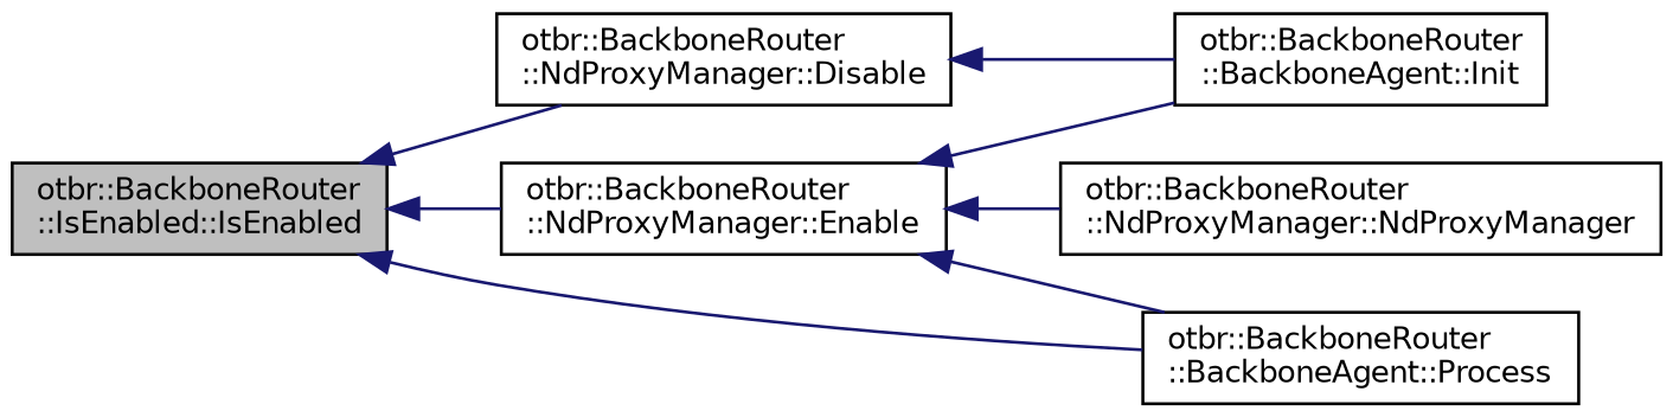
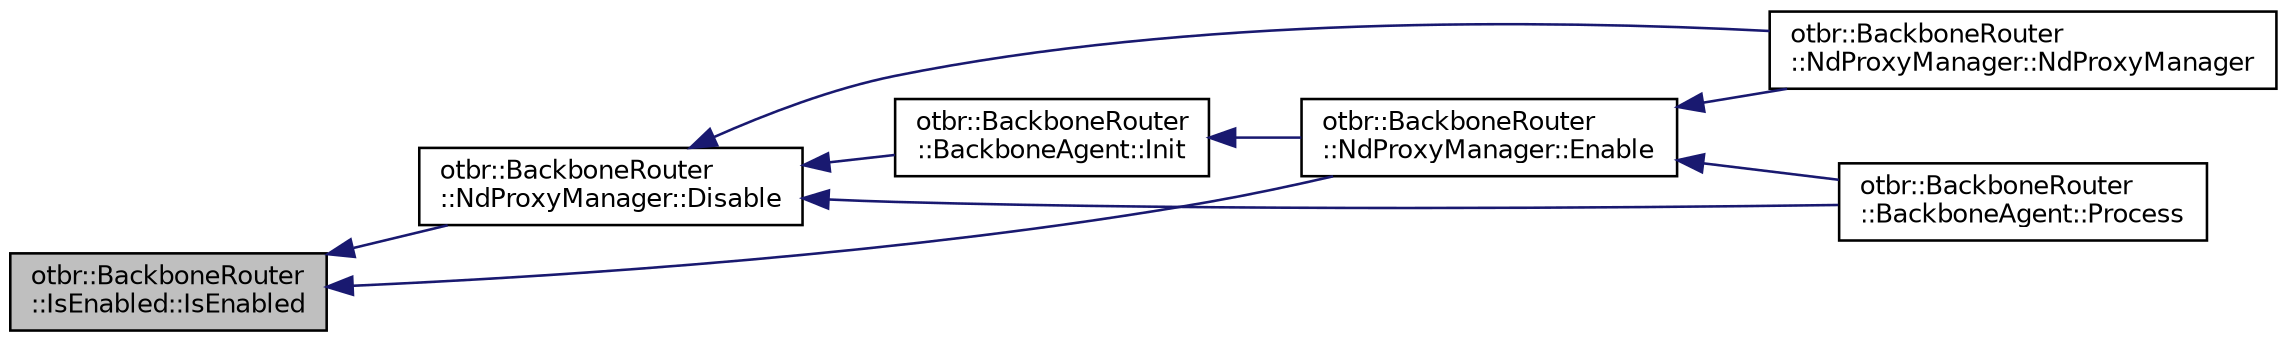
  digraph {
    rankdir=LR
    node [color=black fillcolor=white fontname=Helvetica fontsize=10 shape=record style=filled]
    edge [color=midnightblue dir=back fontname=Helvetica fontsize=10 labelfontname=Helvetica labelfontsize=10 style=solid]
    n1 [fillcolor=grey75 fontcolor=black height=0.2 label="otbr::BackboneRouter\l::IsEnabled::IsEnabled" width=0.4]
    n2 [height=0.2 label="otbr::BackboneRouter\l::NdProxyManager::Enable" width=0.4]
    n3 [height=0.2 label="otbr::BackboneRouter\l::NdProxyManager::Disable" width=0.4]
    n4 [height=0.2 label="otbr::BackboneRouter\l::BackboneAgent::Init" width=0.4]
    n5 [height=0.2 label="otbr::BackboneRouter\l::BackboneAgent::Process" width=0.4]
    n6 [height=0.2 label="otbr::BackboneRouter\l::NdProxyManager::NdProxyManager" width=0.4]
    n1 -> n2
    n1 -> n3
-   n2 -> n4
+   n4 -> n2
    n2 -> n5
    n2 -> n6
    n3 -> n4
-   n1 -> n5
+   n3 -> n5
+   n3 -> n6
  }
